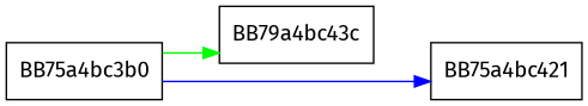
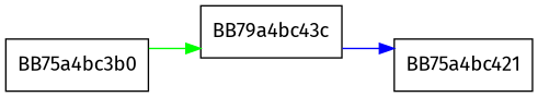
  digraph {
    fontname="Fira Sans"
    rankdir=LR
    splines=ortho
    node [fontname="Fira Sans" shape=box]
    edge [fontname="Fira Sans"]
    n1 [label=BB79a4bc43c]
    BB75a4bc3b0
    BB75a4bc421
-   BB75a4bc3b0 -> BB75a4bc421 [color=blue]
+   n1 -> BB75a4bc421 [color=blue]
    BB75a4bc3b0 -> n1 [color=green]
  }
